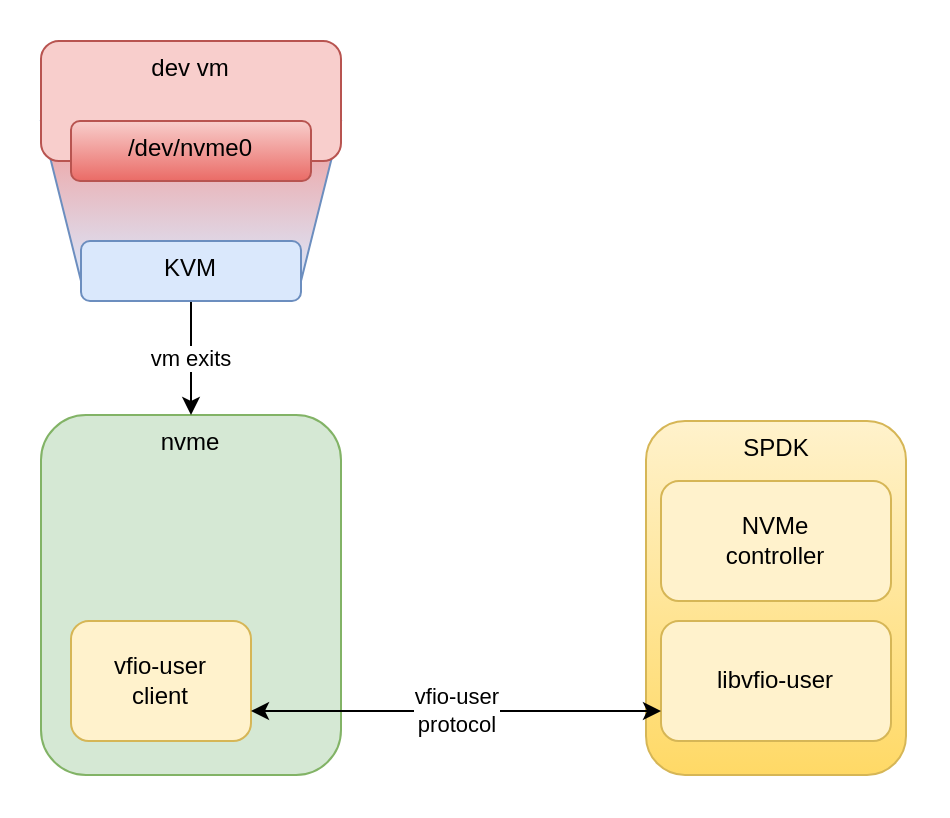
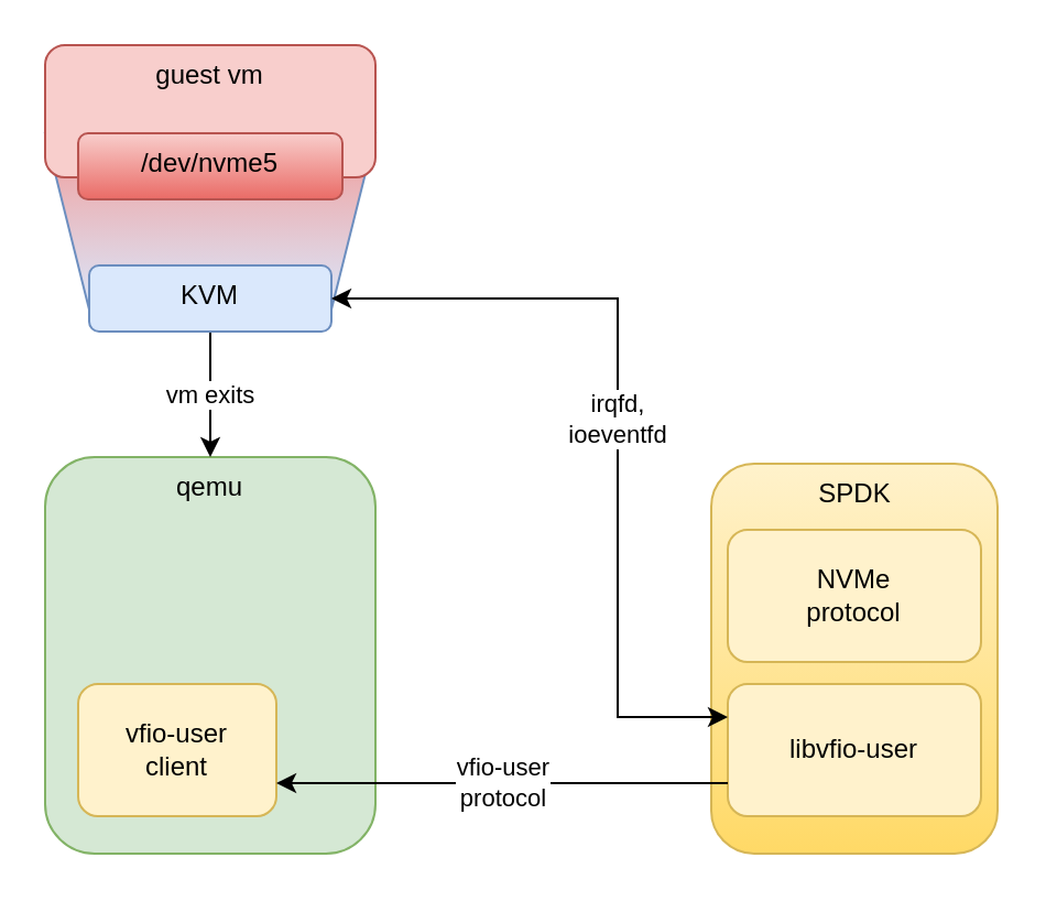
  <mxCell id="0" />
  <mxCell id="1" parent="0" />
  <mxCell id="2" value="" style="shape=trapezoid;perimeter=trapezoidPerimeter;whiteSpace=wrap;html=1;fixedSize=1;direction=west;fillColor=#dae8fc;strokeColor=#6c8ebf;gradientColor=#F19C99;" vertex="1" parent="1"><mxGeometry x="20" y="60" width="150" height="80" as="geometry" /></mxCell>
- <mxCell id="3" value="nvme" style="rounded=1;whiteSpace=wrap;html=1;verticalAlign=top;fillColor=#d5e8d4;strokeColor=#82b366;" vertex="1" parent="1"><mxGeometry x="20" y="207" width="150" height="180" as="geometry" /></mxCell>
- <mxCell id="4" value="dev vm" style="rounded=1;whiteSpace=wrap;html=1;verticalAlign=top;fillColor=#f8cecc;strokeColor=#b85450;" vertex="1" parent="1"><mxGeometry x="20" y="20" width="150" height="60" as="geometry" /></mxCell>
- <mxCell id="5" value="/dev/nvme0" style="rounded=1;whiteSpace=wrap;html=1;verticalAlign=top;fillColor=#f8cecc;strokeColor=#b85450;gradientColor=#ea6b66;" vertex="1" parent="1"><mxGeometry x="35" y="60" width="120" height="30" as="geometry" /></mxCell>
+ <mxCell id="3" value="qemu" style="rounded=1;whiteSpace=wrap;html=1;verticalAlign=top;fillColor=#d5e8d4;strokeColor=#82b366;" vertex="1" parent="1"><mxGeometry x="20" y="207" width="150" height="180" as="geometry" /></mxCell>
+ <mxCell id="4" value="guest vm" style="rounded=1;whiteSpace=wrap;html=1;verticalAlign=top;fillColor=#f8cecc;strokeColor=#b85450;" vertex="1" parent="1"><mxGeometry x="20" y="20" width="150" height="60" as="geometry" /></mxCell>
+ <mxCell id="5" value="/dev/nvme5" style="rounded=1;whiteSpace=wrap;html=1;verticalAlign=top;fillColor=#f8cecc;strokeColor=#b85450;gradientColor=#ea6b66;" vertex="1" parent="1"><mxGeometry x="35" y="60" width="120" height="30" as="geometry" /></mxCell>
  <mxCell id="6" value="&lt;div&gt;vfio-user&lt;/div&gt;&lt;div&gt;client&lt;/div&gt;" style="rounded=1;whiteSpace=wrap;html=1;verticalAlign=middle;fillColor=#fff2cc;strokeColor=#d6b656;" vertex="1" parent="1"><mxGeometry x="35" y="310" width="90" height="60" as="geometry" /></mxCell>
  <mxCell id="7" value="SPDK" style="rounded=1;whiteSpace=wrap;html=1;verticalAlign=top;fillColor=#fff2cc;gradientColor=#ffd966;strokeColor=#d6b656;" vertex="1" parent="1"><mxGeometry x="322.5" y="210" width="130" height="177" as="geometry" /></mxCell>
  <mxCell id="8" value="libvfio-user" style="rounded=1;whiteSpace=wrap;html=1;verticalAlign=middle;fillColor=#fff2cc;strokeColor=#d6b656;" vertex="1" parent="1"><mxGeometry x="330" y="310" width="115" height="60" as="geometry" /></mxCell>
  <mxCell id="9" value="vm exits" style="edgeStyle=orthogonalEdgeStyle;rounded=0;orthogonalLoop=1;jettySize=auto;html=1;exitX=0.5;exitY=1;exitDx=0;exitDy=0;entryX=0.5;entryY=0;entryDx=0;entryDy=0;" edge="1" parent="1" source="10" target="3"><mxGeometry relative="1" as="geometry"><mxPoint x="210" y="190" as="sourcePoint" /><mxPoint x="80" y="640" as="targetPoint" /><Array as="points" /></mxGeometry></mxCell>
  <mxCell id="10" value="KVM" style="rounded=1;whiteSpace=wrap;html=1;verticalAlign=top;fillColor=#dae8fc;strokeColor=#6c8ebf;" vertex="1" parent="1"><mxGeometry x="40" y="120" width="110" height="30" as="geometry" /></mxCell>
- <mxCell id="12" value="&lt;div&gt;vfio-user&lt;/div&gt;&lt;div&gt;protocol&lt;/div&gt;" style="edgeStyle=orthogonalEdgeStyle;rounded=0;orthogonalLoop=1;jettySize=auto;html=1;exitX=1;exitY=0.75;exitDx=0;exitDy=0;entryX=0;entryY=0.75;entryDx=0;entryDy=0;startArrow=classic;startFill=1;" edge="1" parent="1" source="6" target="8"><mxGeometry relative="1" as="geometry" /></mxCell>
- <mxCell id="13" value="&lt;div&gt;NVMe&lt;/div&gt;&lt;div&gt;controller&lt;/div&gt;" style="rounded=1;whiteSpace=wrap;html=1;verticalAlign=middle;fillColor=#fff2cc;strokeColor=#d6b656;" vertex="1" parent="1"><mxGeometry x="330" y="240" width="115" height="60" as="geometry" /></mxCell>
+ <mxCell id="11" value="&lt;div&gt;irqfd,&lt;/div&gt;&lt;div&gt;ioeventfd&lt;/div&gt;" style="edgeStyle=orthogonalEdgeStyle;rounded=0;orthogonalLoop=1;jettySize=auto;html=1;exitX=1;exitY=0.5;exitDx=0;exitDy=0;entryX=0;entryY=0.25;entryDx=0;entryDy=0;startArrow=classic;startFill=1;" edge="1" parent="1" source="10" target="8"><mxGeometry relative="1" as="geometry"><mxPoint x="380" y="455" as="sourcePoint" /><mxPoint x="535" y="420" as="targetPoint" /><Array as="points"><mxPoint x="280" y="135" /><mxPoint x="280" y="325" /></Array></mxGeometry></mxCell>
+ <mxCell id="12" value="&lt;div&gt;vfio-user&lt;/div&gt;&lt;div&gt;protocol&lt;/div&gt;" style="edgeStyle=orthogonalEdgeStyle;rounded=0;orthogonalLoop=1;jettySize=auto;html=1;exitX=1;exitY=0.75;exitDx=0;exitDy=0;entryX=0;entryY=0.75;entryDx=0;entryDy=0;startArrow=classic;startFill=1;endArrow=none;" edge="1" parent="1" source="6" target="8"><mxGeometry relative="1" as="geometry" /></mxCell>
+ <mxCell id="13" value="&lt;div&gt;NVMe&lt;/div&gt;&lt;div&gt;protocol&lt;/div&gt;" style="rounded=1;whiteSpace=wrap;html=1;verticalAlign=middle;fillColor=#fff2cc;strokeColor=#d6b656;" vertex="1" parent="1"><mxGeometry x="330" y="240" width="115" height="60" as="geometry" /></mxCell>
